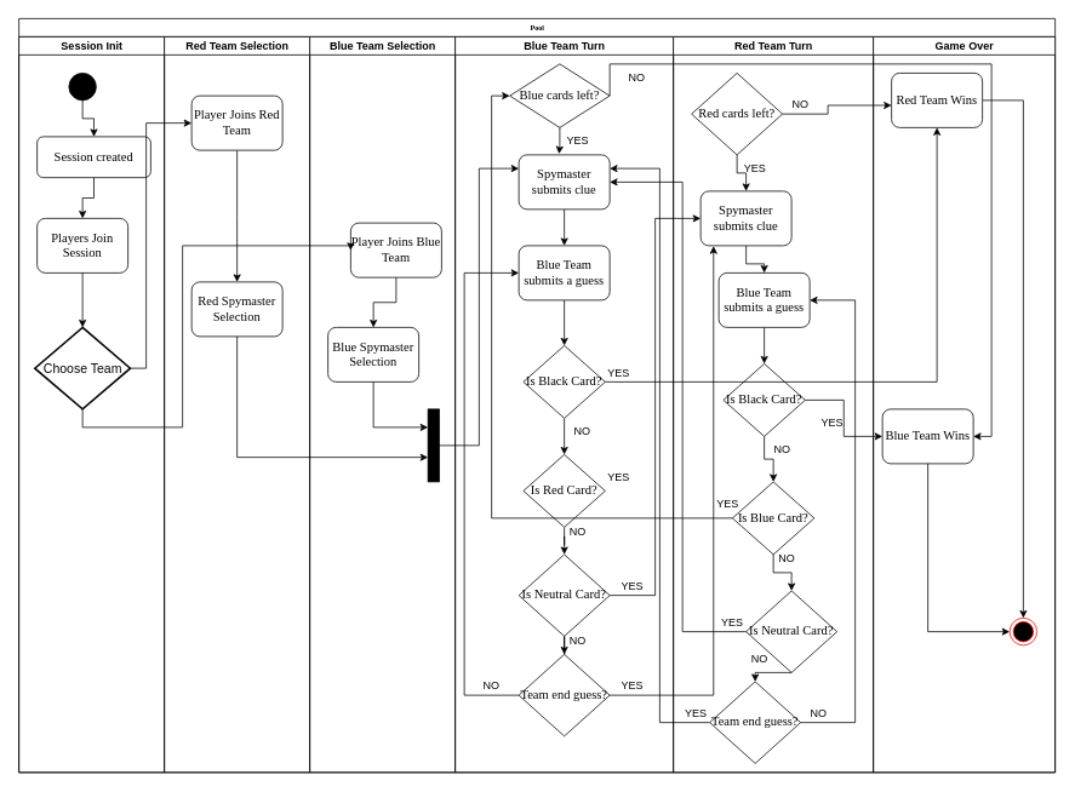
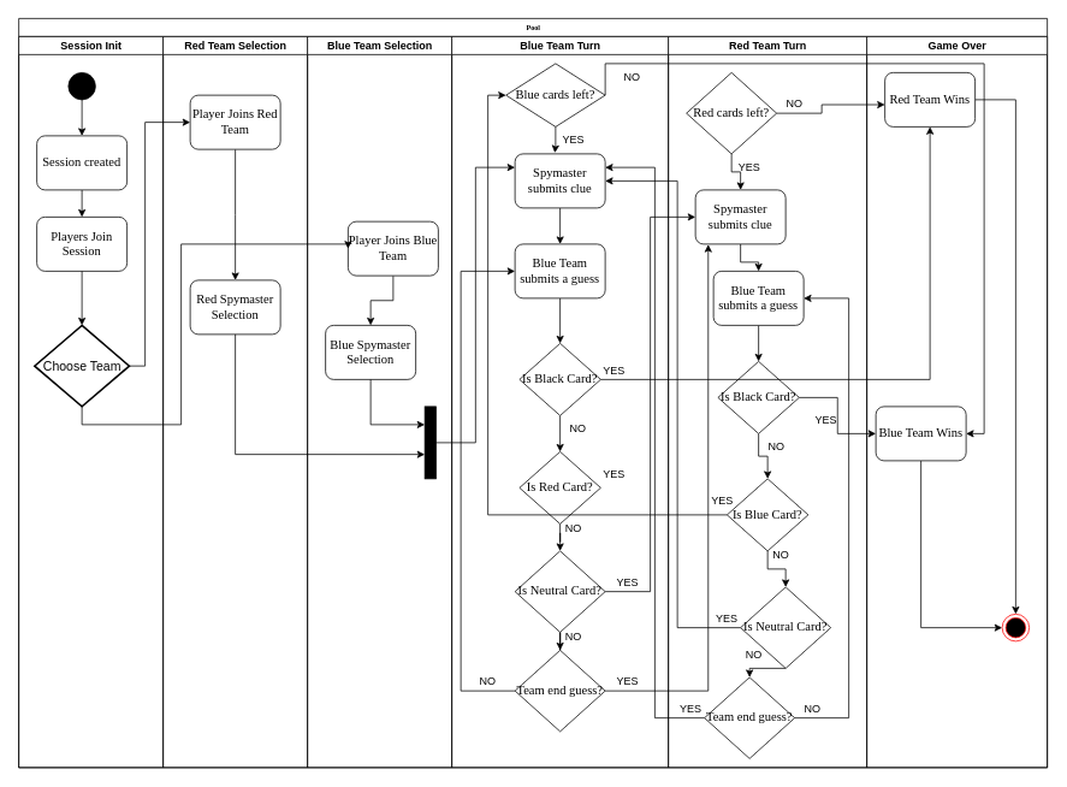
  <mxCell id="0" />
  <mxCell id="1" parent="0" />
  <mxCell id="2" value="Pool" style="swimlane;html=1;childLayout=stackLayout;startSize=20;rounded=0;shadow=0;labelBackgroundColor=none;strokeWidth=1;fontFamily=Verdana;fontSize=8;align=center;" parent="1" vertex="1"><mxGeometry x="20" y="20" width="1140" height="830" as="geometry" /></mxCell>
  <mxCell id="3" value="Session Init" style="swimlane;html=1;startSize=20;" parent="2" vertex="1"><mxGeometry y="20" width="160" height="810" as="geometry" /></mxCell>
  <mxCell id="4" value="&lt;font style=&quot;font-size: 14px;&quot;&gt;Players Join Session&lt;/font&gt;" style="rounded=1;whiteSpace=wrap;html=1;shadow=0;labelBackgroundColor=none;strokeWidth=1;fontFamily=Verdana;fontSize=8;align=center;" parent="3" vertex="1"><mxGeometry x="20" y="200" width="100" height="60" as="geometry" /></mxCell>
  <mxCell id="5" style="edgeStyle=orthogonalEdgeStyle;rounded=0;orthogonalLoop=1;jettySize=auto;html=1;entryX=0.5;entryY=0;entryDx=0;entryDy=0;" edge="1" parent="3" source="6" target="8"><mxGeometry relative="1" as="geometry" /></mxCell>
  <mxCell id="6" value="" style="ellipse;fillColor=strokeColor;html=1;" vertex="1" parent="3"><mxGeometry x="55" y="40" width="30" height="30" as="geometry" /></mxCell>
  <mxCell id="7" style="edgeStyle=orthogonalEdgeStyle;rounded=0;orthogonalLoop=1;jettySize=auto;html=1;exitX=0.5;exitY=1;exitDx=0;exitDy=0;entryX=0.5;entryY=0;entryDx=0;entryDy=0;" edge="1" parent="3" source="8" target="4"><mxGeometry relative="1" as="geometry" /></mxCell>
- <mxCell id="8" value="&lt;font style=&quot;font-size: 14px;&quot;&gt;Session created&lt;/font&gt;" style="rounded=1;whiteSpace=wrap;html=1;shadow=0;labelBackgroundColor=none;strokeWidth=1;fontFamily=Verdana;fontSize=8;align=center;" vertex="1" parent="3"><mxGeometry x="20" y="110" width="125" height="45" as="geometry" /></mxCell>
+ <mxCell id="8" value="&lt;font style=&quot;font-size: 14px;&quot;&gt;Session created&lt;/font&gt;" style="rounded=1;whiteSpace=wrap;html=1;shadow=0;labelBackgroundColor=none;strokeWidth=1;fontFamily=Verdana;fontSize=8;align=center;" vertex="1" parent="3"><mxGeometry x="20" y="110" width="100" height="60" as="geometry" /></mxCell>
  <mxCell id="9" value="&lt;font style=&quot;font-size: 14px;&quot;&gt;Choose Team&lt;/font&gt;" style="strokeWidth=2;html=1;shape=mxgraph.flowchart.decision;whiteSpace=wrap;" vertex="1" parent="3"><mxGeometry x="17.5" y="320" width="105" height="90" as="geometry" /></mxCell>
  <mxCell id="10" style="edgeStyle=orthogonalEdgeStyle;rounded=0;orthogonalLoop=1;jettySize=auto;html=1;exitX=0.5;exitY=1;exitDx=0;exitDy=0;" edge="1" parent="3" source="4" target="9"><mxGeometry relative="1" as="geometry"><mxPoint x="70" y="300" as="targetPoint" /></mxGeometry></mxCell>
  <mxCell id="11" value="Red Team Selection" style="swimlane;html=1;startSize=20;" parent="2" vertex="1"><mxGeometry x="160" y="20" width="160" height="810" as="geometry" /></mxCell>
  <mxCell id="12" style="edgeStyle=orthogonalEdgeStyle;rounded=0;orthogonalLoop=1;jettySize=auto;html=1;" edge="1" parent="11" source="13"><mxGeometry relative="1" as="geometry"><mxPoint x="80" y="270" as="targetPoint" /></mxGeometry></mxCell>
  <mxCell id="13" value="&lt;span style=&quot;font-size: 14px;&quot;&gt;Player Joins Red Team&lt;/span&gt;" style="rounded=1;whiteSpace=wrap;html=1;shadow=0;labelBackgroundColor=none;strokeWidth=1;fontFamily=Verdana;fontSize=8;align=center;" parent="11" vertex="1"><mxGeometry x="30" y="65" width="100" height="60" as="geometry" /></mxCell>
  <mxCell id="14" value="&lt;span style=&quot;font-size: 14px;&quot;&gt;Red Spymaster Selection&lt;/span&gt;" style="rounded=1;whiteSpace=wrap;html=1;shadow=0;labelBackgroundColor=none;strokeWidth=1;fontFamily=Verdana;fontSize=8;align=center;" vertex="1" parent="11"><mxGeometry x="30" y="270" width="100" height="60" as="geometry" /></mxCell>
  <mxCell id="15" value="Blue Team Selection" style="swimlane;html=1;startSize=20;" parent="2" vertex="1"><mxGeometry x="320" y="20" width="160" height="810" as="geometry" /></mxCell>
  <mxCell id="16" style="edgeStyle=orthogonalEdgeStyle;rounded=0;orthogonalLoop=1;jettySize=auto;html=1;" edge="1" parent="15" source="17" target="18"><mxGeometry relative="1" as="geometry" /></mxCell>
  <mxCell id="17" value="&lt;span style=&quot;font-size: 14px;&quot;&gt;Player Joins Blue Team&lt;/span&gt;" style="rounded=1;whiteSpace=wrap;html=1;shadow=0;labelBackgroundColor=none;strokeWidth=1;fontFamily=Verdana;fontSize=8;align=center;" parent="15" vertex="1"><mxGeometry x="45" y="205" width="100" height="60" as="geometry" /></mxCell>
  <mxCell id="18" value="&lt;span style=&quot;font-size: 14px;&quot;&gt;Blue Spymaster Selection&lt;/span&gt;" style="rounded=1;whiteSpace=wrap;html=1;shadow=0;labelBackgroundColor=none;strokeWidth=1;fontFamily=Verdana;fontSize=8;align=center;" vertex="1" parent="15"><mxGeometry x="20" y="320" width="100" height="60" as="geometry" /></mxCell>
  <mxCell id="19" value="" style="html=1;points=[];perimeter=orthogonalPerimeter;fillColor=strokeColor;" vertex="1" parent="15"><mxGeometry x="130" y="410" width="12.5" height="80" as="geometry" /></mxCell>
  <mxCell id="20" style="edgeStyle=orthogonalEdgeStyle;rounded=0;orthogonalLoop=1;jettySize=auto;html=1;exitX=0.5;exitY=1;exitDx=0;exitDy=0;entryX=0;entryY=0.25;entryDx=0;entryDy=0;entryPerimeter=0;" edge="1" parent="15" source="18" target="19"><mxGeometry relative="1" as="geometry" /></mxCell>
  <mxCell id="21" value="Blue Team Turn" style="swimlane;html=1;startSize=20;" parent="2" vertex="1"><mxGeometry x="480" y="20" width="240" height="810" as="geometry" /></mxCell>
  <mxCell id="22" style="edgeStyle=orthogonalEdgeStyle;rounded=0;orthogonalLoop=1;jettySize=auto;html=1;entryX=0.5;entryY=0;entryDx=0;entryDy=0;" edge="1" parent="21" source="23" target="30"><mxGeometry relative="1" as="geometry" /></mxCell>
  <mxCell id="23" value="&lt;span style=&quot;font-size: 14px;&quot;&gt;Is Black Card?&lt;/span&gt;" style="rhombus;whiteSpace=wrap;html=1;rounded=0;shadow=0;labelBackgroundColor=none;strokeWidth=1;fontFamily=Verdana;fontSize=8;align=center;" parent="21" vertex="1"><mxGeometry x="75" y="340" width="90" height="80" as="geometry" /></mxCell>
  <mxCell id="24" style="edgeStyle=orthogonalEdgeStyle;rounded=0;orthogonalLoop=1;jettySize=auto;html=1;exitX=0.5;exitY=1;exitDx=0;exitDy=0;entryX=0.5;entryY=0;entryDx=0;entryDy=0;" edge="1" parent="21" source="25" target="27"><mxGeometry relative="1" as="geometry" /></mxCell>
  <mxCell id="25" value="&lt;span style=&quot;font-size: 14px;&quot;&gt;Spymaster submits clue&lt;/span&gt;" style="rounded=1;whiteSpace=wrap;html=1;shadow=0;labelBackgroundColor=none;strokeWidth=1;fontFamily=Verdana;fontSize=8;align=center;" vertex="1" parent="21"><mxGeometry x="70" y="130" width="100" height="60" as="geometry" /></mxCell>
  <mxCell id="26" style="edgeStyle=orthogonalEdgeStyle;rounded=0;orthogonalLoop=1;jettySize=auto;html=1;exitX=0.5;exitY=1;exitDx=0;exitDy=0;entryX=0.5;entryY=0;entryDx=0;entryDy=0;" edge="1" parent="21" source="27" target="23"><mxGeometry relative="1" as="geometry" /></mxCell>
  <mxCell id="27" value="&lt;span style=&quot;font-size: 14px;&quot;&gt;Blue Team submits a guess&lt;/span&gt;" style="rounded=1;whiteSpace=wrap;html=1;shadow=0;labelBackgroundColor=none;strokeWidth=1;fontFamily=Verdana;fontSize=8;align=center;" vertex="1" parent="21"><mxGeometry x="70" y="230" width="100" height="60" as="geometry" /></mxCell>
  <mxCell id="28" value="YES" style="text;html=1;align=center;verticalAlign=middle;whiteSpace=wrap;rounded=0;" vertex="1" parent="21"><mxGeometry x="150" y="470" width="60" height="30" as="geometry" /></mxCell>
  <mxCell id="29" style="edgeStyle=orthogonalEdgeStyle;rounded=0;orthogonalLoop=1;jettySize=auto;html=1;entryX=0.5;entryY=0;entryDx=0;entryDy=0;" edge="1" parent="21" source="30" target="32"><mxGeometry relative="1" as="geometry" /></mxCell>
  <mxCell id="30" value="&lt;span style=&quot;font-size: 14px;&quot;&gt;Is Red Card?&lt;/span&gt;" style="rhombus;whiteSpace=wrap;html=1;rounded=0;shadow=0;labelBackgroundColor=none;strokeWidth=1;fontFamily=Verdana;fontSize=8;align=center;" vertex="1" parent="21"><mxGeometry x="75" y="460" width="90" height="80" as="geometry" /></mxCell>
  <mxCell id="31" style="edgeStyle=orthogonalEdgeStyle;rounded=0;orthogonalLoop=1;jettySize=auto;html=1;" edge="1" parent="21" source="32" target="34"><mxGeometry relative="1" as="geometry" /></mxCell>
  <mxCell id="32" value="&lt;span style=&quot;font-size: 14px;&quot;&gt;Is Neutral Card?&lt;/span&gt;" style="rhombus;whiteSpace=wrap;html=1;rounded=0;shadow=0;labelBackgroundColor=none;strokeWidth=1;fontFamily=Verdana;fontSize=8;align=center;" vertex="1" parent="21"><mxGeometry x="70" y="570" width="100" height="90" as="geometry" /></mxCell>
  <mxCell id="33" style="edgeStyle=orthogonalEdgeStyle;rounded=0;orthogonalLoop=1;jettySize=auto;html=1;exitX=0;exitY=0.5;exitDx=0;exitDy=0;entryX=0;entryY=0.5;entryDx=0;entryDy=0;" edge="1" parent="21" source="34" target="27"><mxGeometry relative="1" as="geometry"><Array as="points"><mxPoint x="10" y="725" /><mxPoint x="10" y="260" /></Array></mxGeometry></mxCell>
  <mxCell id="34" value="&lt;span style=&quot;font-size: 14px;&quot;&gt;Team end guess?&lt;/span&gt;" style="rhombus;whiteSpace=wrap;html=1;rounded=0;shadow=0;labelBackgroundColor=none;strokeWidth=1;fontFamily=Verdana;fontSize=8;align=center;" vertex="1" parent="21"><mxGeometry x="70" y="680" width="100" height="90" as="geometry" /></mxCell>
  <mxCell id="35" value="YES" style="text;html=1;align=center;verticalAlign=middle;whiteSpace=wrap;rounded=0;" vertex="1" parent="21"><mxGeometry x="150" y="355" width="60" height="30" as="geometry" /></mxCell>
  <mxCell id="36" value="YES" style="text;html=1;align=center;verticalAlign=middle;whiteSpace=wrap;rounded=0;" vertex="1" parent="21"><mxGeometry x="165" y="590" width="60" height="30" as="geometry" /></mxCell>
  <mxCell id="37" value="NO" style="text;html=1;align=center;verticalAlign=middle;whiteSpace=wrap;rounded=0;" vertex="1" parent="21"><mxGeometry x="110" y="420" width="60" height="30" as="geometry" /></mxCell>
  <mxCell id="38" value="NO" style="text;html=1;align=center;verticalAlign=middle;whiteSpace=wrap;rounded=0;" vertex="1" parent="21"><mxGeometry x="105" y="530" width="60" height="30" as="geometry" /></mxCell>
  <mxCell id="39" value="NO" style="text;html=1;align=center;verticalAlign=middle;whiteSpace=wrap;rounded=0;" vertex="1" parent="21"><mxGeometry x="105" y="650" width="60" height="30" as="geometry" /></mxCell>
  <mxCell id="40" value="&lt;span style=&quot;font-size: 14px;&quot;&gt;Blue cards left?&lt;/span&gt;" style="rhombus;whiteSpace=wrap;html=1;rounded=0;shadow=0;labelBackgroundColor=none;strokeWidth=1;fontFamily=Verdana;fontSize=8;align=center;" vertex="1" parent="21"><mxGeometry x="60" y="30" width="110" height="70" as="geometry" /></mxCell>
  <mxCell id="41" style="edgeStyle=orthogonalEdgeStyle;rounded=0;orthogonalLoop=1;jettySize=auto;html=1;entryX=0.442;entryY=-0.019;entryDx=0;entryDy=0;entryPerimeter=0;" edge="1" parent="21" source="40" target="25"><mxGeometry relative="1" as="geometry" /></mxCell>
  <mxCell id="42" value="YES" style="text;html=1;align=center;verticalAlign=middle;whiteSpace=wrap;rounded=0;" vertex="1" parent="21"><mxGeometry x="105" y="100" width="60" height="30" as="geometry" /></mxCell>
  <mxCell id="43" value="NO" style="text;html=1;align=center;verticalAlign=middle;whiteSpace=wrap;rounded=0;rotation=0;" vertex="1" parent="21"><mxGeometry x="170" y="30" width="60" height="30" as="geometry" /></mxCell>
  <mxCell id="44" value="NO" style="text;html=1;align=center;verticalAlign=middle;whiteSpace=wrap;rounded=0;" vertex="1" parent="21"><mxGeometry x="10" y="700" width="60" height="30" as="geometry" /></mxCell>
  <mxCell id="45" value="YES" style="text;html=1;align=center;verticalAlign=middle;whiteSpace=wrap;rounded=0;" vertex="1" parent="21"><mxGeometry x="165" y="700" width="60" height="30" as="geometry" /></mxCell>
  <mxCell id="46" value="Red Team Turn" style="swimlane;html=1;startSize=20;" parent="2" vertex="1"><mxGeometry x="720" y="20" width="220" height="810" as="geometry" /></mxCell>
  <mxCell id="47" style="edgeStyle=orthogonalEdgeStyle;rounded=0;orthogonalLoop=1;jettySize=auto;html=1;entryX=0.5;entryY=0;entryDx=0;entryDy=0;" edge="1" parent="46" source="48" target="51"><mxGeometry relative="1" as="geometry" /></mxCell>
  <mxCell id="48" value="&lt;span style=&quot;font-size: 14px;&quot;&gt;Red cards left?&lt;/span&gt;" style="rhombus;whiteSpace=wrap;html=1;rounded=0;shadow=0;labelBackgroundColor=none;strokeWidth=1;fontFamily=Verdana;fontSize=8;align=center;" vertex="1" parent="46"><mxGeometry x="20" y="40" width="100" height="90" as="geometry" /></mxCell>
  <mxCell id="49" value="NO" style="text;html=1;align=center;verticalAlign=middle;whiteSpace=wrap;rounded=0;rotation=0;" vertex="1" parent="46"><mxGeometry x="110" y="60" width="60" height="30" as="geometry" /></mxCell>
  <mxCell id="50" style="edgeStyle=orthogonalEdgeStyle;rounded=0;orthogonalLoop=1;jettySize=auto;html=1;entryX=0.5;entryY=0;entryDx=0;entryDy=0;" edge="1" parent="46" source="51" target="54"><mxGeometry relative="1" as="geometry" /></mxCell>
  <mxCell id="51" value="&lt;span style=&quot;font-size: 14px;&quot;&gt;Spymaster submits clue&lt;/span&gt;" style="rounded=1;whiteSpace=wrap;html=1;shadow=0;labelBackgroundColor=none;strokeWidth=1;fontFamily=Verdana;fontSize=8;align=center;" vertex="1" parent="46"><mxGeometry x="30" y="170" width="100" height="60" as="geometry" /></mxCell>
  <mxCell id="52" value="YES" style="text;html=1;align=center;verticalAlign=middle;whiteSpace=wrap;rounded=0;" vertex="1" parent="46"><mxGeometry x="60" y="130" width="60" height="30" as="geometry" /></mxCell>
  <mxCell id="53" style="edgeStyle=orthogonalEdgeStyle;rounded=0;orthogonalLoop=1;jettySize=auto;html=1;entryX=0.5;entryY=0;entryDx=0;entryDy=0;" edge="1" parent="46" source="54" target="56"><mxGeometry relative="1" as="geometry" /></mxCell>
  <mxCell id="54" value="&lt;span style=&quot;font-size: 14px;&quot;&gt;Blue Team submits a guess&lt;/span&gt;" style="rounded=1;whiteSpace=wrap;html=1;shadow=0;labelBackgroundColor=none;strokeWidth=1;fontFamily=Verdana;fontSize=8;align=center;" vertex="1" parent="46"><mxGeometry x="50" y="260" width="100" height="60" as="geometry" /></mxCell>
  <mxCell id="55" style="edgeStyle=orthogonalEdgeStyle;rounded=0;orthogonalLoop=1;jettySize=auto;html=1;entryX=0.5;entryY=0;entryDx=0;entryDy=0;" edge="1" parent="46" source="56" target="59"><mxGeometry relative="1" as="geometry" /></mxCell>
  <mxCell id="56" value="&lt;span style=&quot;font-size: 14px;&quot;&gt;Is Black Card?&lt;/span&gt;" style="rhombus;whiteSpace=wrap;html=1;rounded=0;shadow=0;labelBackgroundColor=none;strokeWidth=1;fontFamily=Verdana;fontSize=8;align=center;" vertex="1" parent="46"><mxGeometry x="55" y="360" width="90" height="80" as="geometry" /></mxCell>
  <mxCell id="57" value="YES" style="text;html=1;align=center;verticalAlign=middle;whiteSpace=wrap;rounded=0;" vertex="1" parent="46"><mxGeometry x="145" y="410" width="60" height="30" as="geometry" /></mxCell>
  <mxCell id="58" style="edgeStyle=orthogonalEdgeStyle;rounded=0;orthogonalLoop=1;jettySize=auto;html=1;exitX=0.5;exitY=1;exitDx=0;exitDy=0;entryX=0.5;entryY=0;entryDx=0;entryDy=0;" edge="1" parent="46" source="59" target="63"><mxGeometry relative="1" as="geometry" /></mxCell>
  <mxCell id="59" value="&lt;span style=&quot;font-size: 14px;&quot;&gt;Is Blue Card?&lt;/span&gt;" style="rhombus;whiteSpace=wrap;html=1;rounded=0;shadow=0;labelBackgroundColor=none;strokeWidth=1;fontFamily=Verdana;fontSize=8;align=center;" vertex="1" parent="46"><mxGeometry x="65" y="490" width="90" height="80" as="geometry" /></mxCell>
  <mxCell id="60" value="NO" style="text;html=1;align=center;verticalAlign=middle;whiteSpace=wrap;rounded=0;" vertex="1" parent="46"><mxGeometry x="90" y="440" width="60" height="30" as="geometry" /></mxCell>
  <mxCell id="61" value="YES" style="text;html=1;align=center;verticalAlign=middle;whiteSpace=wrap;rounded=0;" vertex="1" parent="46"><mxGeometry x="30" y="500" width="60" height="30" as="geometry" /></mxCell>
  <mxCell id="62" style="edgeStyle=orthogonalEdgeStyle;rounded=0;orthogonalLoop=1;jettySize=auto;html=1;exitX=0.5;exitY=1;exitDx=0;exitDy=0;entryX=0.5;entryY=0;entryDx=0;entryDy=0;" edge="1" parent="46" source="63" target="67"><mxGeometry relative="1" as="geometry"><Array as="points"><mxPoint x="90" y="700" /></Array></mxGeometry></mxCell>
  <mxCell id="63" value="&lt;span style=&quot;font-size: 14px;&quot;&gt;Is Neutral Card?&lt;/span&gt;" style="rhombus;whiteSpace=wrap;html=1;rounded=0;shadow=0;labelBackgroundColor=none;strokeWidth=1;fontFamily=Verdana;fontSize=8;align=center;" vertex="1" parent="46"><mxGeometry x="80" y="610" width="100" height="90" as="geometry" /></mxCell>
  <mxCell id="64" value="NO" style="text;html=1;align=center;verticalAlign=middle;whiteSpace=wrap;rounded=0;" vertex="1" parent="46"><mxGeometry x="95" y="560" width="60" height="30" as="geometry" /></mxCell>
  <mxCell id="65" value="YES" style="text;html=1;align=center;verticalAlign=middle;whiteSpace=wrap;rounded=0;" vertex="1" parent="46"><mxGeometry x="35" y="630" width="60" height="30" as="geometry" /></mxCell>
  <mxCell id="66" style="edgeStyle=orthogonalEdgeStyle;rounded=0;orthogonalLoop=1;jettySize=auto;html=1;exitX=1;exitY=0.5;exitDx=0;exitDy=0;entryX=1;entryY=0.5;entryDx=0;entryDy=0;" edge="1" parent="46" source="67" target="54"><mxGeometry relative="1" as="geometry"><Array as="points"><mxPoint x="200" y="755" /><mxPoint x="200" y="290" /></Array></mxGeometry></mxCell>
  <mxCell id="67" value="&lt;span style=&quot;font-size: 14px;&quot;&gt;Team end guess?&lt;/span&gt;" style="rhombus;whiteSpace=wrap;html=1;rounded=0;shadow=0;labelBackgroundColor=none;strokeWidth=1;fontFamily=Verdana;fontSize=8;align=center;" vertex="1" parent="46"><mxGeometry x="40" y="710" width="100" height="90" as="geometry" /></mxCell>
  <mxCell id="68" value="NO" style="text;html=1;align=center;verticalAlign=middle;whiteSpace=wrap;rounded=0;" vertex="1" parent="46"><mxGeometry x="65" y="670" width="60" height="30" as="geometry" /></mxCell>
  <mxCell id="69" value="YES" style="text;html=1;align=center;verticalAlign=middle;whiteSpace=wrap;rounded=0;" vertex="1" parent="46"><mxGeometry x="-5" y="730" width="60" height="30" as="geometry" /></mxCell>
  <mxCell id="70" value="NO" style="text;html=1;align=center;verticalAlign=middle;whiteSpace=wrap;rounded=0;" vertex="1" parent="46"><mxGeometry x="130" y="730" width="60" height="30" as="geometry" /></mxCell>
  <mxCell id="71" value="Game Over" style="swimlane;html=1;startSize=20;" parent="2" vertex="1"><mxGeometry x="940" y="20" width="200" height="810" as="geometry" /></mxCell>
  <mxCell id="72" style="edgeStyle=orthogonalEdgeStyle;rounded=0;orthogonalLoop=1;jettySize=auto;html=1;exitX=1;exitY=0.5;exitDx=0;exitDy=0;entryX=0.5;entryY=0;entryDx=0;entryDy=0;" edge="1" parent="71" source="73" target="76"><mxGeometry relative="1" as="geometry" /></mxCell>
  <mxCell id="73" value="&lt;span style=&quot;font-size: 14px;&quot;&gt;Red Team Wins&lt;/span&gt;" style="rounded=1;whiteSpace=wrap;html=1;shadow=0;labelBackgroundColor=none;strokeWidth=1;fontFamily=Verdana;fontSize=8;align=center;" vertex="1" parent="71"><mxGeometry x="20" y="40" width="100" height="60" as="geometry" /></mxCell>
  <mxCell id="74" style="edgeStyle=orthogonalEdgeStyle;rounded=0;orthogonalLoop=1;jettySize=auto;html=1;entryX=0;entryY=0.5;entryDx=0;entryDy=0;" edge="1" parent="71" source="75" target="76"><mxGeometry relative="1" as="geometry"><Array as="points"><mxPoint x="60" y="655" /></Array></mxGeometry></mxCell>
  <mxCell id="75" value="&lt;span style=&quot;font-size: 14px;&quot;&gt;Blue Team Wins&lt;/span&gt;" style="rounded=1;whiteSpace=wrap;html=1;shadow=0;labelBackgroundColor=none;strokeWidth=1;fontFamily=Verdana;fontSize=8;align=center;" vertex="1" parent="71"><mxGeometry x="10" y="410" width="100" height="60" as="geometry" /></mxCell>
  <mxCell id="76" value="" style="ellipse;html=1;shape=endState;fillColor=#000000;strokeColor=#ff0000;" vertex="1" parent="71"><mxGeometry x="150" y="640" width="30" height="30" as="geometry" /></mxCell>
  <mxCell id="77" style="edgeStyle=orthogonalEdgeStyle;rounded=0;orthogonalLoop=1;jettySize=auto;html=1;exitX=0.5;exitY=1;exitDx=0;exitDy=0;entryX=0;entryY=0.663;entryDx=0;entryDy=0;entryPerimeter=0;" edge="1" parent="2" source="14" target="19"><mxGeometry relative="1" as="geometry" /></mxCell>
  <mxCell id="78" style="edgeStyle=orthogonalEdgeStyle;rounded=0;orthogonalLoop=1;jettySize=auto;html=1;entryX=0;entryY=0.25;entryDx=0;entryDy=0;" edge="1" parent="2" source="19" target="25"><mxGeometry relative="1" as="geometry" /></mxCell>
  <mxCell id="79" style="edgeStyle=orthogonalEdgeStyle;rounded=0;orthogonalLoop=1;jettySize=auto;html=1;entryX=0;entryY=0.5;entryDx=0;entryDy=0;exitX=1;exitY=0.5;exitDx=0;exitDy=0;exitPerimeter=0;" edge="1" parent="2" source="9" target="13"><mxGeometry relative="1" as="geometry"><Array as="points"><mxPoint x="140" y="385" /><mxPoint x="140" y="115" /></Array></mxGeometry></mxCell>
  <mxCell id="80" style="edgeStyle=orthogonalEdgeStyle;rounded=0;orthogonalLoop=1;jettySize=auto;html=1;exitX=0.5;exitY=1;exitDx=0;exitDy=0;exitPerimeter=0;entryX=0;entryY=0.5;entryDx=0;entryDy=0;" edge="1" parent="2" source="9" target="17"><mxGeometry relative="1" as="geometry"><Array as="points"><mxPoint x="70" y="450" /><mxPoint x="180" y="450" /><mxPoint x="180" y="250" /></Array></mxGeometry></mxCell>
  <mxCell id="81" style="edgeStyle=orthogonalEdgeStyle;rounded=0;orthogonalLoop=1;jettySize=auto;html=1;exitX=1;exitY=0.5;exitDx=0;exitDy=0;entryX=0.5;entryY=1;entryDx=0;entryDy=0;" edge="1" parent="2" source="23" target="73"><mxGeometry relative="1" as="geometry"><mxPoint x="830" y="120" as="targetPoint" /></mxGeometry></mxCell>
  <mxCell id="82" style="edgeStyle=orthogonalEdgeStyle;rounded=0;orthogonalLoop=1;jettySize=auto;html=1;entryX=0;entryY=0.592;entryDx=0;entryDy=0;entryPerimeter=0;" edge="1" parent="2" source="48" target="73"><mxGeometry relative="1" as="geometry"><Array as="points"><mxPoint x="890" y="105" /><mxPoint x="890" y="96" /></Array></mxGeometry></mxCell>
  <mxCell id="83" style="edgeStyle=orthogonalEdgeStyle;rounded=0;orthogonalLoop=1;jettySize=auto;html=1;entryX=0.142;entryY=1.008;entryDx=0;entryDy=0;entryPerimeter=0;" edge="1" parent="2" source="34" target="51"><mxGeometry relative="1" as="geometry" /></mxCell>
  <mxCell id="84" style="edgeStyle=orthogonalEdgeStyle;rounded=0;orthogonalLoop=1;jettySize=auto;html=1;exitX=1;exitY=0.5;exitDx=0;exitDy=0;entryX=0;entryY=0.5;entryDx=0;entryDy=0;" edge="1" parent="2" source="32" target="51"><mxGeometry relative="1" as="geometry" /></mxCell>
  <mxCell id="85" style="edgeStyle=orthogonalEdgeStyle;rounded=0;orthogonalLoop=1;jettySize=auto;html=1;exitX=1;exitY=0.5;exitDx=0;exitDy=0;entryX=1;entryY=0.5;entryDx=0;entryDy=0;" edge="1" parent="2" source="40" target="75"><mxGeometry relative="1" as="geometry"><Array as="points"><mxPoint x="650" y="50" /><mxPoint x="1070" y="50" /><mxPoint x="1070" y="460" /></Array></mxGeometry></mxCell>
  <mxCell id="86" style="edgeStyle=orthogonalEdgeStyle;rounded=0;orthogonalLoop=1;jettySize=auto;html=1;exitX=1;exitY=0.5;exitDx=0;exitDy=0;entryX=0;entryY=0.5;entryDx=0;entryDy=0;" edge="1" parent="2" source="56" target="75"><mxGeometry relative="1" as="geometry" /></mxCell>
  <mxCell id="87" style="edgeStyle=orthogonalEdgeStyle;rounded=0;orthogonalLoop=1;jettySize=auto;html=1;exitX=0;exitY=0.5;exitDx=0;exitDy=0;entryX=0;entryY=0.5;entryDx=0;entryDy=0;" edge="1" parent="2" source="59" target="40"><mxGeometry relative="1" as="geometry" /></mxCell>
  <mxCell id="88" style="edgeStyle=orthogonalEdgeStyle;rounded=0;orthogonalLoop=1;jettySize=auto;html=1;exitX=0;exitY=0.5;exitDx=0;exitDy=0;entryX=1;entryY=0.5;entryDx=0;entryDy=0;" edge="1" parent="2" source="63" target="25"><mxGeometry relative="1" as="geometry"><Array as="points"><mxPoint x="730" y="675" /><mxPoint x="730" y="180" /></Array></mxGeometry></mxCell>
  <mxCell id="89" style="edgeStyle=orthogonalEdgeStyle;rounded=0;orthogonalLoop=1;jettySize=auto;html=1;exitX=0;exitY=0.5;exitDx=0;exitDy=0;entryX=1;entryY=0.25;entryDx=0;entryDy=0;" edge="1" parent="2" source="67" target="25"><mxGeometry relative="1" as="geometry" /></mxCell>
